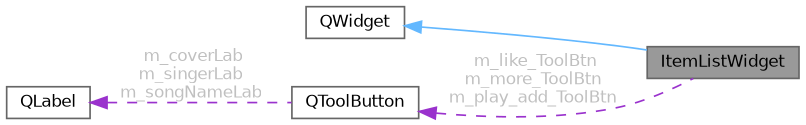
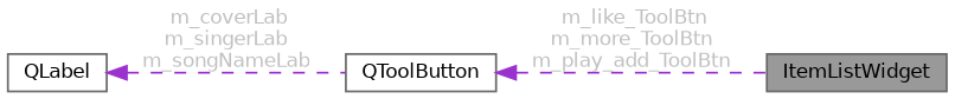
  digraph {
    rankdir=LR
    node [color=gray40 fillcolor=white fontname=Helvetica fontsize=10 shape=box style=filled]
    edge [color=darkorchid3 dir=back fontname=Helvetica fontsize=10 labelfontname=Helvetica labelfontsize=10 style=dashed fontcolor=grey]
    n1 [fillcolor=grey60 fontcolor=black height=0.2 label=ItemListWidget width=0.4]
-   n2 [height=0.2 label=QWidget width=0.4]
    n3 [height=0.2 label=QLabel width=0.4]
    n4 [height=0.2 label=QToolButton width=0.4]
-   n2 -> n1 [color=steelblue1 style=solid fontcolor=""]
    n3 -> n4 [label=" m_coverLab\nm_singerLab\nm_songNameLab"]
    n4 -> n1 [label=" m_like_ToolBtn\nm_more_ToolBtn\nm_play_add_ToolBtn"]
  }
